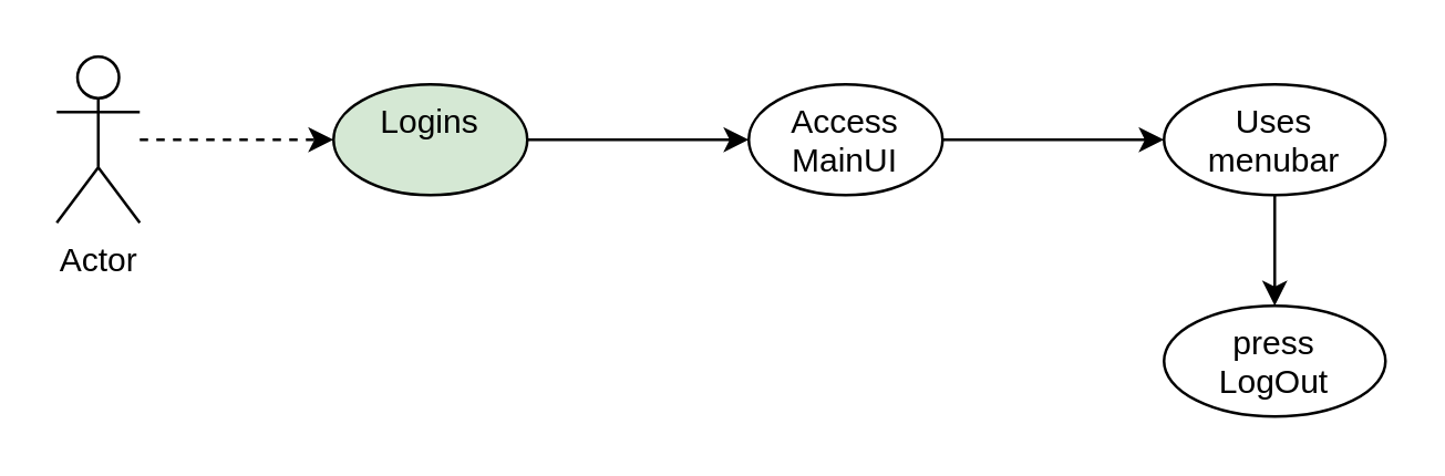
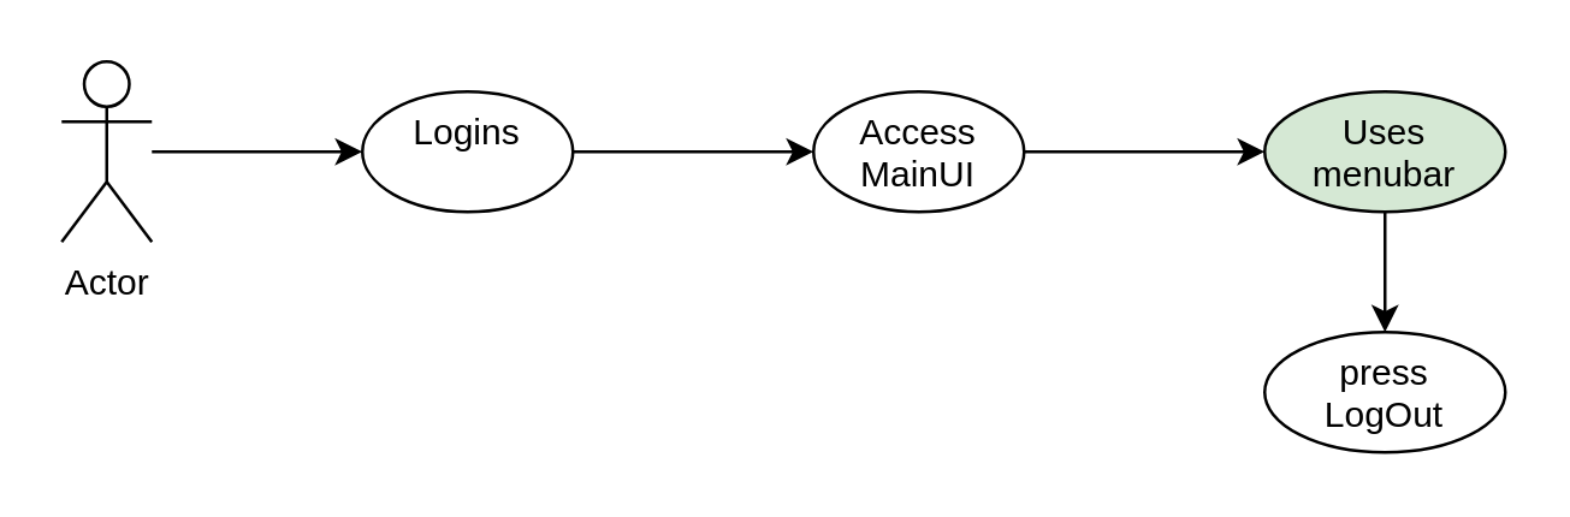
  <mxCell id="0" />
  <mxCell id="1" parent="0" />
- <mxCell id="2" value="" style="edgeStyle=orthogonalEdgeStyle;rounded=0;orthogonalLoop=1;jettySize=auto;html=1;dashed=1;" edge="1" parent="1" source="3" target="5"><mxGeometry relative="1" as="geometry" /></mxCell>
+ <mxCell id="2" value="" style="edgeStyle=orthogonalEdgeStyle;rounded=0;orthogonalLoop=1;jettySize=auto;html=1;" edge="1" parent="1" source="3" target="5"><mxGeometry relative="1" as="geometry" /></mxCell>
  <mxCell id="3" value="Actor" style="shape=umlActor;verticalLabelPosition=bottom;verticalAlign=top;html=1;outlineConnect=0;" vertex="1" parent="1"><mxGeometry x="20" y="20" width="30" height="60" as="geometry" /></mxCell>
  <mxCell id="4" value="" style="edgeStyle=orthogonalEdgeStyle;rounded=0;orthogonalLoop=1;jettySize=auto;html=1;" edge="1" parent="1" source="5" target="7"><mxGeometry relative="1" as="geometry" /></mxCell>
- <mxCell id="5" value="Logins" style="ellipse;whiteSpace=wrap;html=1;verticalAlign=top;fillColor=#d5e8d4;" vertex="1" parent="1"><mxGeometry x="120" y="30" width="70" height="40" as="geometry" /></mxCell>
+ <mxCell id="5" value="Logins" style="ellipse;whiteSpace=wrap;html=1;verticalAlign=top;" vertex="1" parent="1"><mxGeometry x="120" y="30" width="70" height="40" as="geometry" /></mxCell>
  <mxCell id="6" value="" style="edgeStyle=orthogonalEdgeStyle;rounded=0;orthogonalLoop=1;jettySize=auto;html=1;" edge="1" parent="1" source="7" target="9"><mxGeometry relative="1" as="geometry" /></mxCell>
  <mxCell id="7" value="Access&lt;br&gt;MainUI" style="ellipse;whiteSpace=wrap;html=1;verticalAlign=top;" vertex="1" parent="1"><mxGeometry x="270" y="30" width="70" height="40" as="geometry" /></mxCell>
  <mxCell id="8" value="" style="edgeStyle=orthogonalEdgeStyle;rounded=0;orthogonalLoop=1;jettySize=auto;html=1;entryX=0.5;entryY=0;entryDx=0;entryDy=0;" edge="1" parent="1" source="9" target="10"><mxGeometry relative="1" as="geometry"><mxPoint x="460" y="110" as="targetPoint" /></mxGeometry></mxCell>
- <mxCell id="9" value="Uses&lt;br&gt;menubar" style="ellipse;whiteSpace=wrap;html=1;verticalAlign=top;" vertex="1" parent="1"><mxGeometry x="420" y="30" width="80" height="40" as="geometry" /></mxCell>
+ <mxCell id="9" value="Uses&lt;br&gt;menubar" style="ellipse;whiteSpace=wrap;html=1;verticalAlign=top;fillColor=#d5e8d4;" vertex="1" parent="1"><mxGeometry x="420" y="30" width="80" height="40" as="geometry" /></mxCell>
  <mxCell id="10" value="press&lt;br&gt;LogOut" style="ellipse;whiteSpace=wrap;html=1;verticalAlign=top;" vertex="1" parent="1"><mxGeometry x="420" y="110" width="80" height="40" as="geometry" /></mxCell>
